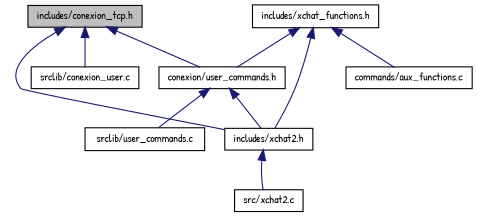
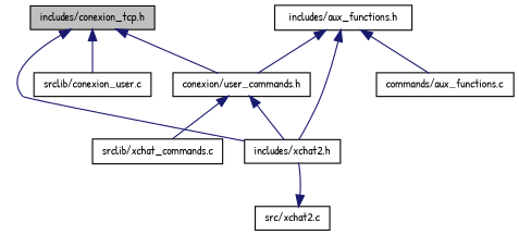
  digraph {
    fontname="Patrick Hand"
    node [color=black fillcolor=white fontname="Patrick Hand" fontsize=10 shape=record style=filled]
    edge [color=midnightblue dir=back fontname="Patrick Hand" fontsize=10 labelfontname=Helvetica labelfontsize=10 style=solid]
    n1 [fillcolor=grey75 fontcolor=black height=0.2 label="includes/conexion_tcp.h" width=0.4]
    n2 [height=0.2 label="conexion/user_commands.h" width=0.4]
    n3 [height=0.2 label="includes/xchat2.h" width=0.4]
    n4 [height=0.2 label="srclib/conexion_user.c" width=0.4]
-   n5 [height=0.2 label="includes/xchat_functions.h" width=0.4]
+   n5 [height=0.2 label="includes/aux_functions.h" width=0.4]
    n6 [height=0.2 label="commands/aux_functions.c" width=0.4]
-   n7 [height=0.2 label="srclib/user_commands.c" width=0.4]
+   n7 [height=0.2 label="srclib/xchat_commands.c" width=0.4]
    n8 [height=0.2 label="src/xchat2.c" width=0.4]
    n1 -> n2
    n1 -> n3
    n1 -> n4
    n2 -> n3
    n2 -> n7
-   n3 -> n8
+   n8 -> n3
    n5 -> n2
    n5 -> n3
    n5 -> n6
  }
